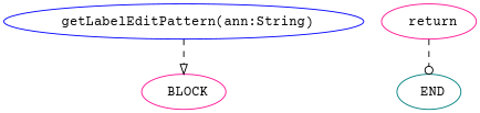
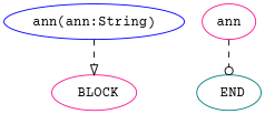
  digraph {
    fontname="Courier Prime"
    node [color=deeppink fontname="Courier Prime"]
    edge [color=black fontname="Courier Prime" style=dashed]
-   n1 [color=blue label=" getLabelEditPattern(ann:String)"]
+   n1 [color=blue label="ann(ann:String)"]
    n2 [label=" BLOCK"]
-   n3 [label=" return"]
+   n3 [label=ann]
    n4 [color=teal label=" END"]
    n1 -> n2 [arrowhead=onormal]
    n3 -> n4 [arrowhead=odot]
  }
